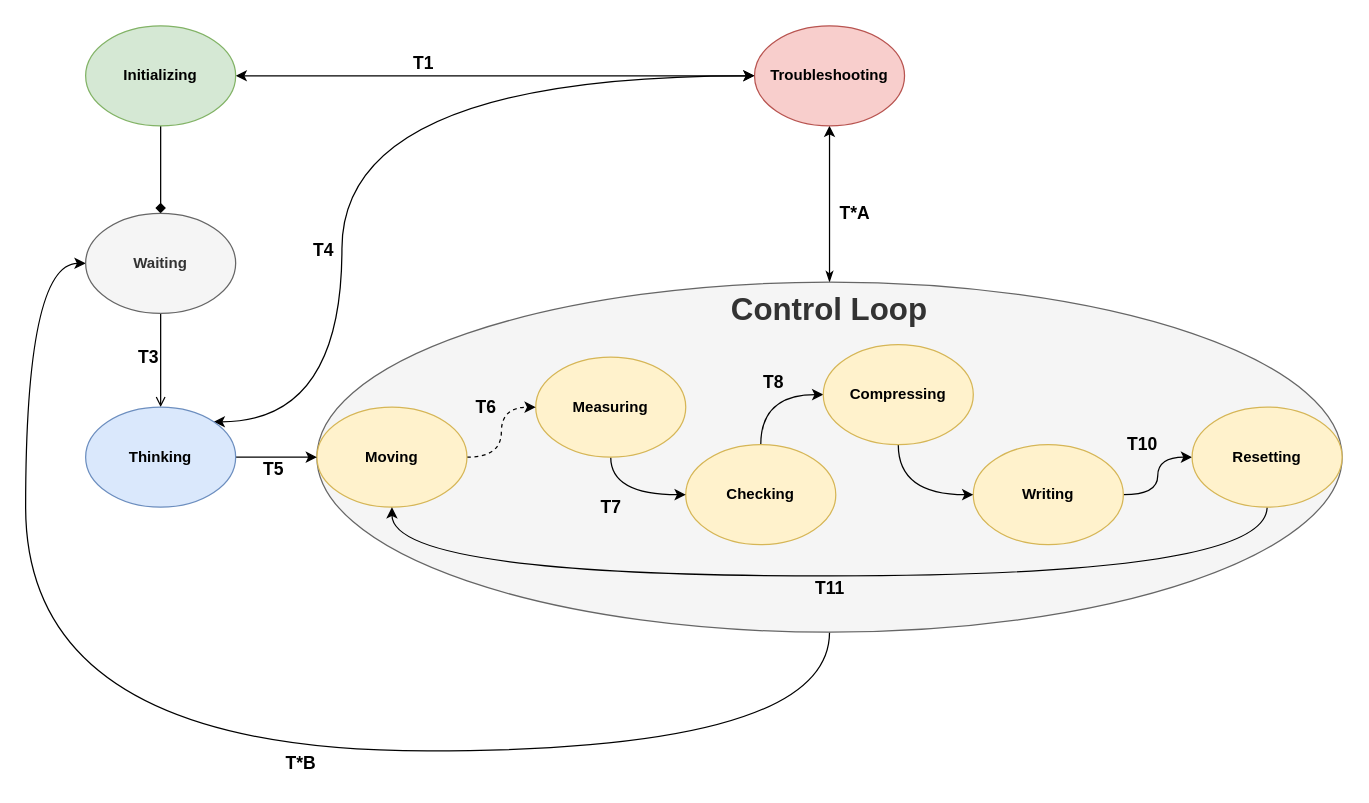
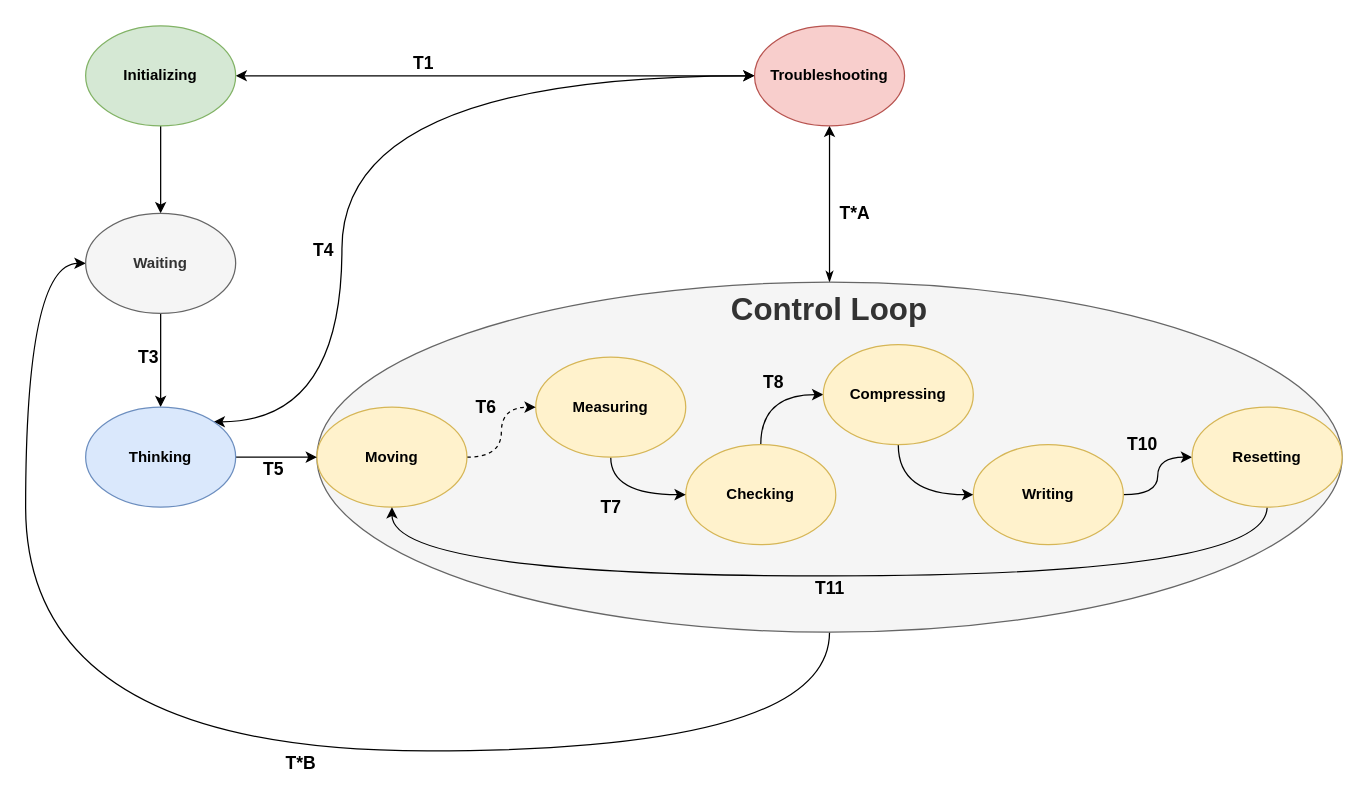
  <mxCell id="0" />
  <mxCell id="1" parent="0" />
  <mxCell id="2" style="edgeStyle=orthogonalEdgeStyle;curved=1;orthogonalLoop=1;jettySize=auto;html=1;entryX=0.5;entryY=1;entryDx=0;entryDy=0;startArrow=classicThin;startFill=1;" parent="1" source="4" target="8" edge="1"><mxGeometry relative="1" as="geometry" /></mxCell>
  <mxCell id="3" style="edgeStyle=orthogonalEdgeStyle;orthogonalLoop=1;jettySize=auto;html=1;entryX=0;entryY=0.5;entryDx=0;entryDy=0;curved=1;" parent="1" source="4" target="10" edge="1"><mxGeometry relative="1" as="geometry"><Array as="points"><mxPoint x="663" y="600" /><mxPoint x="20" y="600" /><mxPoint x="20" y="210" /></Array></mxGeometry></mxCell>
  <mxCell id="4" value="Control Loop" style="ellipse;whiteSpace=wrap;html=1;fillColor=#f5f5f5;verticalAlign=top;fontStyle=1;fontSize=25;strokeColor=#666666;fontColor=#333333;" parent="1" vertex="1"><mxGeometry x="253" y="225" width="820" height="280" as="geometry" /></mxCell>
  <mxCell id="5" style="edgeStyle=orthogonalEdgeStyle;curved=1;orthogonalLoop=1;jettySize=auto;html=1;entryX=0;entryY=0.5;entryDx=0;entryDy=0;startArrow=classic;startFill=1;" parent="1" source="7" target="8" edge="1"><mxGeometry relative="1" as="geometry" /></mxCell>
- <mxCell id="6" style="edgeStyle=orthogonalEdgeStyle;curved=1;orthogonalLoop=1;jettySize=auto;html=1;entryX=0.5;entryY=0;entryDx=0;entryDy=0;endArrow=diamond;" parent="1" source="7" target="10" edge="1"><mxGeometry relative="1" as="geometry" /></mxCell>
+ <mxCell id="6" style="edgeStyle=orthogonalEdgeStyle;curved=1;orthogonalLoop=1;jettySize=auto;html=1;entryX=0.5;entryY=0;entryDx=0;entryDy=0;" parent="1" source="7" target="10" edge="1"><mxGeometry relative="1" as="geometry" /></mxCell>
  <mxCell id="7" value="Initializing" style="ellipse;whiteSpace=wrap;html=1;fontStyle=1;fillColor=#d5e8d4;strokeColor=#82b366;" parent="1" vertex="1"><mxGeometry x="68" y="20" width="120" height="80" as="geometry" /></mxCell>
  <mxCell id="8" value="Troubleshooting" style="ellipse;whiteSpace=wrap;html=1;fontStyle=1;fillColor=#f8cecc;strokeColor=#b85450;" parent="1" vertex="1"><mxGeometry x="603" y="20" width="120" height="80" as="geometry" /></mxCell>
- <mxCell id="9" style="edgeStyle=orthogonalEdgeStyle;curved=1;orthogonalLoop=1;jettySize=auto;html=1;endArrow=open;" parent="1" source="10" target="21" edge="1"><mxGeometry relative="1" as="geometry" /></mxCell>
+ <mxCell id="9" style="edgeStyle=orthogonalEdgeStyle;curved=1;orthogonalLoop=1;jettySize=auto;html=1;" parent="1" source="10" target="21" edge="1"><mxGeometry relative="1" as="geometry" /></mxCell>
  <mxCell id="10" value="Waiting" style="ellipse;whiteSpace=wrap;html=1;fontStyle=1;fillColor=#f5f5f5;strokeColor=#666666;fontColor=#333333;" parent="1" vertex="1"><mxGeometry x="68" y="170" width="120" height="80" as="geometry" /></mxCell>
  <mxCell id="11" style="edgeStyle=orthogonalEdgeStyle;curved=1;orthogonalLoop=1;jettySize=auto;html=1;entryX=0;entryY=0.5;entryDx=0;entryDy=0;" parent="1" source="12" target="25" edge="1"><mxGeometry relative="1" as="geometry" /></mxCell>
  <mxCell id="12" value="Writing" style="ellipse;whiteSpace=wrap;html=1;fontStyle=1;fillColor=#fff2cc;strokeColor=#d6b656;" parent="1" vertex="1"><mxGeometry x="778" y="355" width="120" height="80" as="geometry" /></mxCell>
  <mxCell id="13" style="edgeStyle=orthogonalEdgeStyle;curved=1;orthogonalLoop=1;jettySize=auto;html=1;entryX=0;entryY=0.5;entryDx=0;entryDy=0;" parent="1" source="14" target="23" edge="1"><mxGeometry relative="1" as="geometry"><Array as="points"><mxPoint x="608" y="315" /></Array></mxGeometry></mxCell>
  <mxCell id="14" value="Checking" style="ellipse;whiteSpace=wrap;html=1;fontStyle=1;fillColor=#fff2cc;strokeColor=#d6b656;" parent="1" vertex="1"><mxGeometry x="548" y="355" width="120" height="80" as="geometry" /></mxCell>
  <mxCell id="15" style="edgeStyle=orthogonalEdgeStyle;curved=1;orthogonalLoop=1;jettySize=auto;html=1;entryX=0;entryY=0.5;entryDx=0;entryDy=0;" parent="1" source="16" target="14" edge="1"><mxGeometry relative="1" as="geometry" /></mxCell>
  <mxCell id="16" value="Measuring" style="ellipse;whiteSpace=wrap;html=1;fontStyle=1;fillColor=#fff2cc;strokeColor=#d6b656;" parent="1" vertex="1"><mxGeometry x="428" y="285" width="120" height="80" as="geometry" /></mxCell>
  <mxCell id="17" style="edgeStyle=orthogonalEdgeStyle;curved=1;orthogonalLoop=1;jettySize=auto;html=1;entryX=0;entryY=0.5;entryDx=0;entryDy=0;dashed=1;" parent="1" source="18" target="16" edge="1"><mxGeometry relative="1" as="geometry" /></mxCell>
  <mxCell id="18" value="Moving" style="ellipse;whiteSpace=wrap;html=1;fontStyle=1;fillColor=#fff2cc;strokeColor=#d6b656;" parent="1" vertex="1"><mxGeometry x="253" y="325" width="120" height="80" as="geometry" /></mxCell>
  <mxCell id="19" style="edgeStyle=orthogonalEdgeStyle;curved=1;orthogonalLoop=1;jettySize=auto;html=1;entryX=0;entryY=0.5;entryDx=0;entryDy=0;" parent="1" source="21" target="18" edge="1"><mxGeometry relative="1" as="geometry" /></mxCell>
  <mxCell id="20" style="edgeStyle=orthogonalEdgeStyle;curved=1;orthogonalLoop=1;jettySize=auto;html=1;entryX=0;entryY=0.5;entryDx=0;entryDy=0;exitX=1;exitY=0;exitDx=0;exitDy=0;startArrow=classic;startFill=1;" parent="1" source="21" target="8" edge="1"><mxGeometry relative="1" as="geometry"><Array as="points"><mxPoint x="273" y="337" /><mxPoint x="273" y="60" /></Array></mxGeometry></mxCell>
  <mxCell id="21" value="Thinking" style="ellipse;whiteSpace=wrap;html=1;fontStyle=1;fillColor=#dae8fc;strokeColor=#6c8ebf;" parent="1" vertex="1"><mxGeometry x="68" y="325" width="120" height="80" as="geometry" /></mxCell>
  <mxCell id="22" style="edgeStyle=orthogonalEdgeStyle;curved=1;orthogonalLoop=1;jettySize=auto;html=1;entryX=0;entryY=0.5;entryDx=0;entryDy=0;" parent="1" source="23" target="12" edge="1"><mxGeometry relative="1" as="geometry" /></mxCell>
  <mxCell id="23" value="Compressing" style="ellipse;whiteSpace=wrap;html=1;fontStyle=1;fillColor=#fff2cc;strokeColor=#d6b656;" parent="1" vertex="1"><mxGeometry x="658" y="275" width="120" height="80" as="geometry" /></mxCell>
  <mxCell id="24" style="edgeStyle=orthogonalEdgeStyle;orthogonalLoop=1;jettySize=auto;html=1;entryX=0.5;entryY=1;entryDx=0;entryDy=0;curved=1;" edge="1" parent="1" source="25" target="18"><mxGeometry relative="1" as="geometry"><Array as="points"><mxPoint x="1013" y="460" /><mxPoint x="313" y="460" /></Array></mxGeometry></mxCell>
  <mxCell id="25" value="Resetting" style="ellipse;whiteSpace=wrap;html=1;fontStyle=1;fillColor=#fff2cc;strokeColor=#d6b656;" parent="1" vertex="1"><mxGeometry x="953" y="325" width="120" height="80" as="geometry" /></mxCell>
  <mxCell id="26" value="T1" style="text;html=1;align=center;verticalAlign=middle;resizable=0;points=[];autosize=1;strokeColor=none;fontStyle=1;fontSize=14;" parent="1" vertex="1"><mxGeometry x="323" y="40" width="30" height="20" as="geometry" /></mxCell>
  <mxCell id="27" value="T3" style="text;html=1;align=center;verticalAlign=middle;resizable=0;points=[];autosize=1;strokeColor=none;fontStyle=1;fontSize=14;" parent="1" vertex="1"><mxGeometry x="103" y="275" width="30" height="20" as="geometry" /></mxCell>
  <mxCell id="28" value="T4" style="text;html=1;align=center;verticalAlign=middle;resizable=0;points=[];autosize=1;strokeColor=none;fontStyle=1;fontSize=14;" parent="1" vertex="1"><mxGeometry x="243" y="190" width="30" height="20" as="geometry" /></mxCell>
  <mxCell id="29" value="T*A" style="text;html=1;align=center;verticalAlign=middle;resizable=0;points=[];autosize=1;strokeColor=none;fontStyle=1;fontSize=14;" parent="1" vertex="1"><mxGeometry x="663" y="160" width="40" height="20" as="geometry" /></mxCell>
  <mxCell id="30" value="T*B" style="text;html=1;align=center;verticalAlign=middle;resizable=0;points=[];autosize=1;strokeColor=none;fontStyle=1;fontSize=14;" parent="1" vertex="1"><mxGeometry x="220" y="600" width="40" height="20" as="geometry" /></mxCell>
  <mxCell id="31" value="T5" style="text;html=1;align=center;verticalAlign=middle;resizable=0;points=[];autosize=1;strokeColor=none;fontStyle=1;fontSize=14;" parent="1" vertex="1"><mxGeometry x="203" y="365" width="30" height="20" as="geometry" /></mxCell>
  <mxCell id="32" value="T6" style="text;html=1;align=center;verticalAlign=middle;resizable=0;points=[];autosize=1;strokeColor=none;fontStyle=1;fontSize=14;" parent="1" vertex="1"><mxGeometry x="373" y="315" width="30" height="20" as="geometry" /></mxCell>
  <mxCell id="33" value="T7" style="text;html=1;align=center;verticalAlign=middle;resizable=0;points=[];autosize=1;strokeColor=none;fontStyle=1;fontSize=14;" parent="1" vertex="1"><mxGeometry x="473" y="395" width="30" height="20" as="geometry" /></mxCell>
  <mxCell id="34" value="T8" style="text;html=1;align=center;verticalAlign=middle;resizable=0;points=[];autosize=1;strokeColor=none;fontStyle=1;fontSize=14;" parent="1" vertex="1"><mxGeometry x="603" y="295" width="30" height="20" as="geometry" /></mxCell>
  <mxCell id="35" value="T10" style="text;html=1;align=center;verticalAlign=middle;resizable=0;points=[];autosize=1;strokeColor=none;fontStyle=1;fontSize=14;" parent="1" vertex="1"><mxGeometry x="893" y="345" width="40" height="20" as="geometry" /></mxCell>
  <mxCell id="36" value="T11" style="text;html=1;align=center;verticalAlign=middle;resizable=0;points=[];autosize=1;strokeColor=none;fontStyle=1;fontSize=14;" vertex="1" parent="1"><mxGeometry x="643" y="460" width="40" height="20" as="geometry" /></mxCell>
